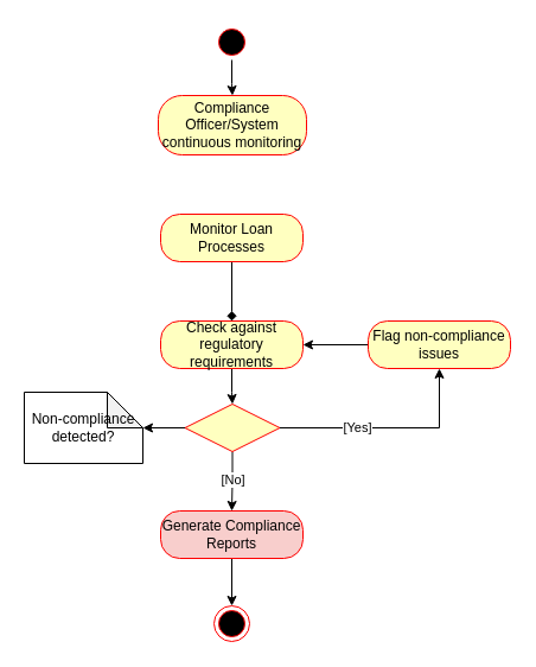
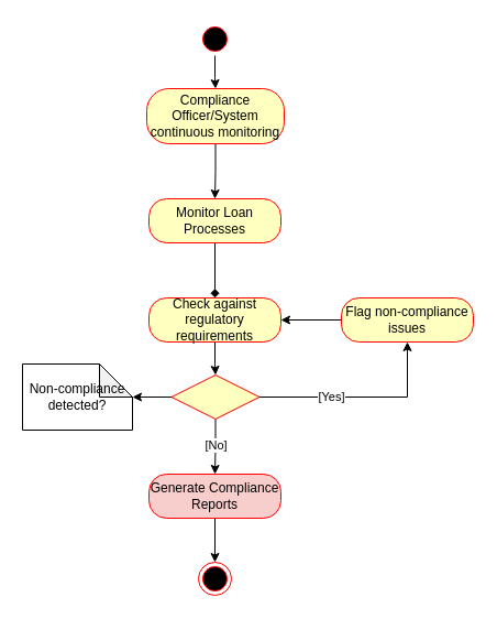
  <mxCell id="0" />
  <mxCell id="1" parent="0" />
  <mxCell id="2" value="" style="edgeStyle=orthogonalEdgeStyle;rounded=0;orthogonalLoop=1;jettySize=auto;html=1;" edge="1" parent="1" source="3" target="5"><mxGeometry relative="1" as="geometry" /></mxCell>
  <mxCell id="3" value="" style="ellipse;html=1;shape=startState;fillColor=#000000;strokeColor=#ff0000;" vertex="1" parent="1"><mxGeometry x="180" width="30" height="30" as="geometry" y="20" /></mxCell>
+ <mxCell id="4" value="" style="edgeStyle=orthogonalEdgeStyle;rounded=0;orthogonalLoop=1;jettySize=auto;html=1;" edge="1" parent="1" source="5" target="7"><mxGeometry relative="1" as="geometry" /></mxCell>
  <mxCell id="5" value="Compliance Officer/System continuous monitoring" style="rounded=1;whiteSpace=wrap;html=1;arcSize=40;fontColor=#000000;fillColor=#ffffc0;strokeColor=#ff0000;" vertex="1" parent="1"><mxGeometry x="133" y="80" width="125" height="50" as="geometry" /></mxCell>
  <mxCell id="6" value="" style="edgeStyle=orthogonalEdgeStyle;rounded=0;orthogonalLoop=1;jettySize=auto;html=1;endArrow=diamond;" edge="1" parent="1" source="7" target="9"><mxGeometry relative="1" as="geometry" /></mxCell>
  <mxCell id="7" value="Monitor Loan Processes" style="rounded=1;whiteSpace=wrap;html=1;arcSize=40;fontColor=#000000;fillColor=#ffffc0;strokeColor=#ff0000;" vertex="1" parent="1"><mxGeometry x="135" y="180" width="120" height="40" as="geometry" /></mxCell>
  <mxCell id="8" value="" style="edgeStyle=orthogonalEdgeStyle;rounded=0;orthogonalLoop=1;jettySize=auto;html=1;" edge="1" parent="1" source="9" target="15"><mxGeometry relative="1" as="geometry" /></mxCell>
  <mxCell id="9" value="Check against regulatory requirements" style="rounded=1;whiteSpace=wrap;html=1;arcSize=40;fontColor=#000000;fillColor=#ffffc0;strokeColor=#ff0000;" vertex="1" parent="1"><mxGeometry x="135" y="270" width="120" height="40" as="geometry" /></mxCell>
  <mxCell id="10" value="" style="edgeStyle=orthogonalEdgeStyle;rounded=0;orthogonalLoop=1;jettySize=auto;html=1;" edge="1" parent="1" source="15" target="16"><mxGeometry relative="1" as="geometry" /></mxCell>
  <mxCell id="11" value="" style="edgeStyle=orthogonalEdgeStyle;rounded=0;orthogonalLoop=1;jettySize=auto;html=1;" edge="1" parent="1" source="15" target="20"><mxGeometry relative="1" as="geometry" /></mxCell>
  <mxCell id="12" value="[No]" style="edgeLabel;html=1;align=center;verticalAlign=middle;resizable=0;points=[];" vertex="1" connectable="0" parent="11"><mxGeometry x="-0.073" relative="1" as="geometry"><mxPoint as="offset" /></mxGeometry></mxCell>
  <mxCell id="13" style="edgeStyle=orthogonalEdgeStyle;rounded=0;orthogonalLoop=1;jettySize=auto;html=1;exitX=1;exitY=0.5;exitDx=0;exitDy=0;entryX=0.5;entryY=1;entryDx=0;entryDy=0;" edge="1" parent="1" source="15" target="18"><mxGeometry relative="1" as="geometry" /></mxCell>
  <mxCell id="14" value="[Yes]" style="edgeLabel;html=1;align=center;verticalAlign=middle;resizable=0;points=[];" vertex="1" connectable="0" parent="13"><mxGeometry x="-0.292" y="1" relative="1" as="geometry"><mxPoint as="offset" /></mxGeometry></mxCell>
  <mxCell id="15" value="" style="rhombus;whiteSpace=wrap;html=1;fontColor=#000000;fillColor=#ffffc0;strokeColor=#ff0000;" vertex="1" parent="1"><mxGeometry x="155.5" y="340" width="80" height="40" as="geometry" /></mxCell>
  <mxCell id="16" value="Non-compliance detected?" style="shape=note;whiteSpace=wrap;html=1;backgroundOutline=1;darkOpacity=0.05;" vertex="1" parent="1"><mxGeometry x="20" y="330" width="100" height="60" as="geometry" /></mxCell>
  <mxCell id="17" value="" style="edgeStyle=orthogonalEdgeStyle;rounded=0;orthogonalLoop=1;jettySize=auto;html=1;" edge="1" parent="1" source="18" target="9"><mxGeometry relative="1" as="geometry" /></mxCell>
  <mxCell id="18" value="Flag non-compliance issues" style="rounded=1;whiteSpace=wrap;html=1;arcSize=40;fontColor=#000000;fillColor=#ffffc0;strokeColor=#ff0000;" vertex="1" parent="1"><mxGeometry x="310" y="270" width="120" height="40" as="geometry" /></mxCell>
  <mxCell id="19" value="" style="edgeStyle=orthogonalEdgeStyle;rounded=0;orthogonalLoop=1;jettySize=auto;html=1;" edge="1" parent="1" source="20" target="21"><mxGeometry relative="1" as="geometry" /></mxCell>
  <mxCell id="20" value="Generate Compliance Reports" style="rounded=1;whiteSpace=wrap;html=1;arcSize=40;fontColor=#000000;fillColor=#f8cecc;strokeColor=#ff0000;" vertex="1" parent="1"><mxGeometry x="135" y="430" width="120" height="40" as="geometry" /></mxCell>
  <mxCell id="21" value="" style="ellipse;html=1;shape=endState;fillColor=#000000;strokeColor=#ff0000;" vertex="1" parent="1"><mxGeometry x="180" y="510" width="30" height="30" as="geometry" /></mxCell>
